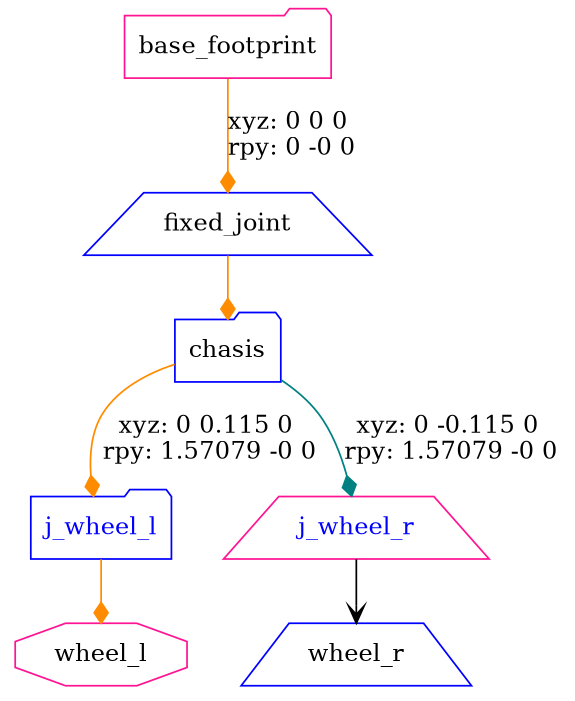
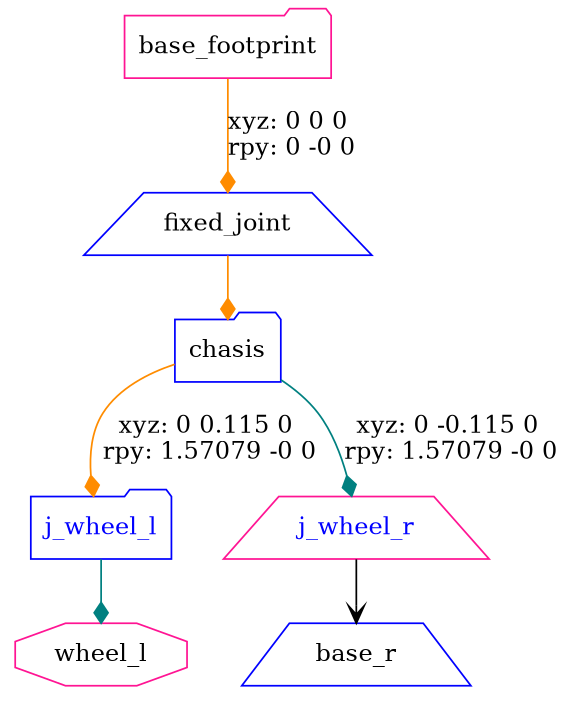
  digraph {
    node [color=blue shape=folder]
    edge [arrowhead=diamond color=darkorange]
    n1 [color=deeppink label=base_footprint]
    fixed_joint [fontcolor=black shape=trapezium]
    n3 [label=chasis]
    j_wheel_l [fontcolor=blue]
    j_wheel_r [color=deeppink fontcolor=blue shape=trapezium]
    n6 [color=deeppink label=wheel_l shape=octagon]
-   n7 [label=wheel_r shape=trapezium]
+   n7 [label=base_r shape=trapezium]
    n1 -> fixed_joint [label="xyz: 0 0 0 \nrpy: 0 -0 0"]
    fixed_joint -> n3
    n3 -> j_wheel_l [label="xyz: 0 0.115 0 \nrpy: 1.57079 -0 0"]
    n3 -> j_wheel_r [color=teal label="xyz: 0 -0.115 0 \nrpy: 1.57079 -0 0"]
-   j_wheel_l -> n6
+   j_wheel_l -> n6 [color=teal]
    j_wheel_r -> n7 [arrowhead=vee color=black]
  }
